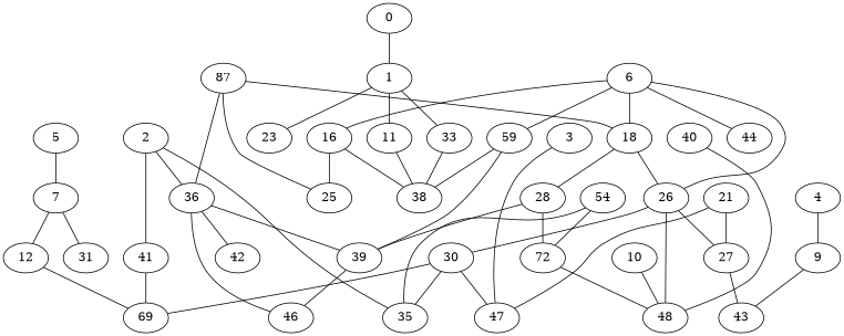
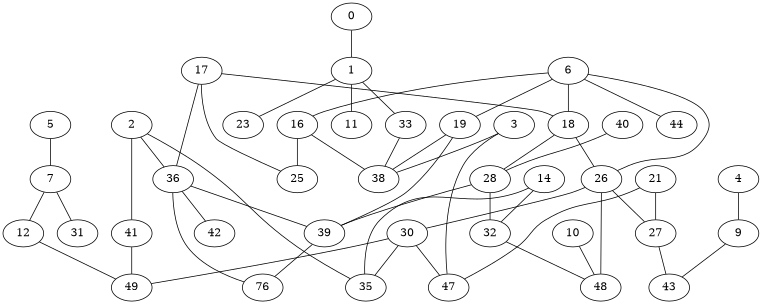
  strict graph {
    edge [weight=1]
    0
    1
    11
    23
    33
    38
    2
    35
    36
    41
    39
    42
-   46
-   49 [label=69]
+   46 [label=76]
+   49
    3
    47
    4
    9
    43
    5
    7
    12
    31
    6
    16
    18
-   19 [label=59]
+   19
    26
    44
    25
    28
    48
    27
    30
    10
-   14 [label=54]
-   32 [label=72]
-   17 [label=87]
+   14
+   32
+   17
    21
    40
    0 -- 1
    1 -- 11
    1 -- 23
    1 -- 33
    33 -- 38
    2 -- 35
    2 -- 36
    2 -- 41
    36 -- 39
    36 -- 42
    36 -- 46
    41 -- 49
    39 -- 46
-   11 -- 38
+   3 -- 38
    3 -- 47
    4 -- 9
    9 -- 43
    5 -- 7
    7 -- 12
    7 -- 31
    12 -- 49
    6 -- 16
    6 -- 18
    6 -- 19
    6 -- 26
    6 -- 44
    16 -- 38
    16 -- 25
    18 -- 26
    18 -- 28
    19 -- 38
    19 -- 39
    26 -- 48
    26 -- 27
    26 -- 30
    28 -- 39
    28 -- 32
    27 -- 43
    30 -- 35
    30 -- 49
    30 -- 47
    10 -- 48
    14 -- 35
    14 -- 32
    32 -- 48
    17 -- 36
    17 -- 18
    17 -- 25
    21 -- 47
    21 -- 27
-   40 -- 48
+   40 -- 28
  }
